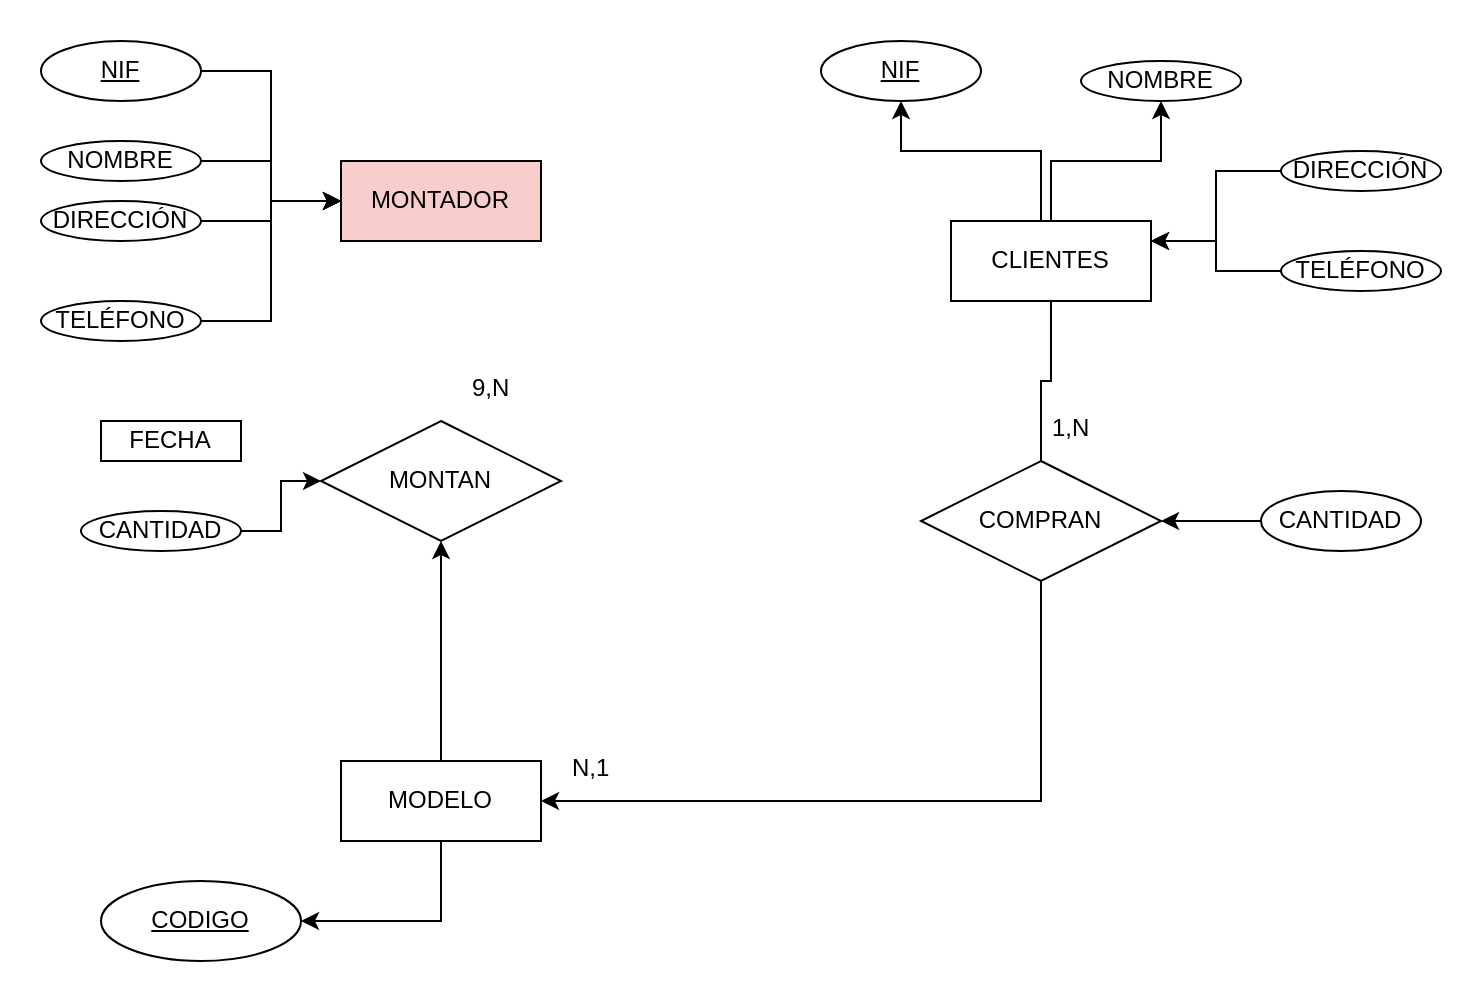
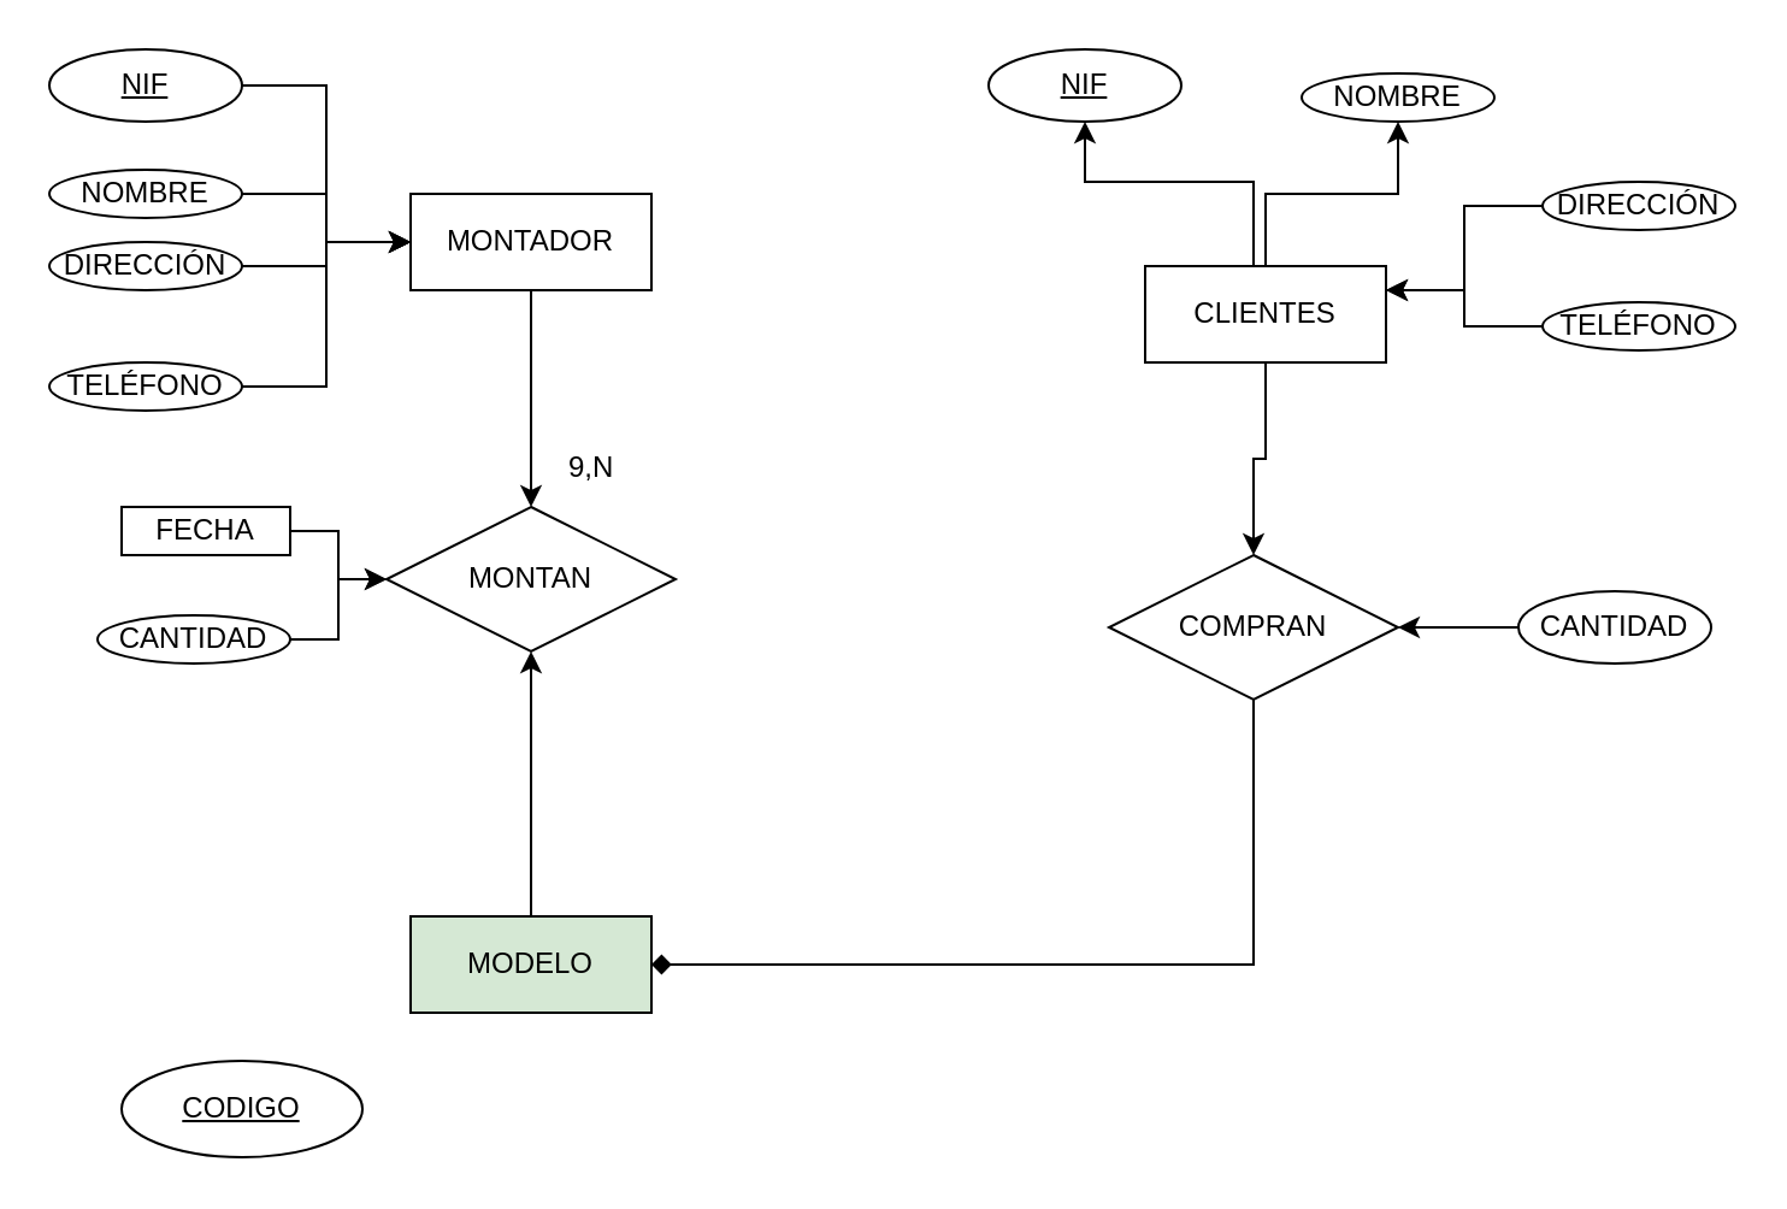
  <mxCell id="0" />
  <mxCell id="1" parent="0" />
- <mxCell id="2" style="edgeStyle=orthogonalEdgeStyle;rounded=0;orthogonalLoop=1;jettySize=auto;html=1;exitX=0.5;exitY=1;exitDx=0;exitDy=0;entryX=1;entryY=0.5;entryDx=0;entryDy=0;" edge="1" parent="1" source="4" target="11"><mxGeometry relative="1" as="geometry" /></mxCell>
  <mxCell id="3" style="edgeStyle=orthogonalEdgeStyle;rounded=0;orthogonalLoop=1;jettySize=auto;html=1;exitX=0.5;exitY=0;exitDx=0;exitDy=0;entryX=0.5;entryY=1;entryDx=0;entryDy=0;" edge="1" parent="1" source="4" target="32"><mxGeometry relative="1" as="geometry" /></mxCell>
- <mxCell id="4" value="MODELO" style="whiteSpace=wrap;html=1;align=center;" vertex="1" parent="1"><mxGeometry x="170" y="380" width="100" height="40" as="geometry" /></mxCell>
- <mxCell id="6" value="MONTADOR" style="whiteSpace=wrap;html=1;align=center;fillColor=#f8cecc;" vertex="1" parent="1"><mxGeometry x="170" y="80" width="100" height="40" as="geometry" /></mxCell>
- <mxCell id="7" style="edgeStyle=orthogonalEdgeStyle;rounded=0;orthogonalLoop=1;jettySize=auto;html=1;exitX=0.5;exitY=1;exitDx=0;exitDy=0;entryX=0.5;entryY=0;entryDx=0;entryDy=0;endArrow=none;" edge="1" parent="1" source="10" target="21"><mxGeometry relative="1" as="geometry" /></mxCell>
+ <mxCell id="4" value="MODELO" style="whiteSpace=wrap;html=1;align=center;fillColor=#d5e8d4;" vertex="1" parent="1"><mxGeometry x="170" y="380" width="100" height="40" as="geometry" /></mxCell>
+ <mxCell id="5" style="edgeStyle=orthogonalEdgeStyle;rounded=0;orthogonalLoop=1;jettySize=auto;html=1;exitX=0.5;exitY=1;exitDx=0;exitDy=0;entryX=0.5;entryY=0;entryDx=0;entryDy=0;" edge="1" parent="1" source="6" target="32"><mxGeometry relative="1" as="geometry" /></mxCell>
+ <mxCell id="6" value="MONTADOR" style="whiteSpace=wrap;html=1;align=center;" vertex="1" parent="1"><mxGeometry x="170" y="80" width="100" height="40" as="geometry" /></mxCell>
+ <mxCell id="7" style="edgeStyle=orthogonalEdgeStyle;rounded=0;orthogonalLoop=1;jettySize=auto;html=1;exitX=0.5;exitY=1;exitDx=0;exitDy=0;entryX=0.5;entryY=0;entryDx=0;entryDy=0;" edge="1" parent="1" source="10" target="21"><mxGeometry relative="1" as="geometry" /></mxCell>
  <mxCell id="8" style="edgeStyle=orthogonalEdgeStyle;rounded=0;orthogonalLoop=1;jettySize=auto;html=1;exitX=0.5;exitY=0;exitDx=0;exitDy=0;entryX=0.5;entryY=1;entryDx=0;entryDy=0;" edge="1" parent="1" source="10" target="22"><mxGeometry relative="1" as="geometry"><Array as="points"><mxPoint x="520" y="75" /><mxPoint x="450" y="75" /></Array></mxGeometry></mxCell>
  <mxCell id="9" style="edgeStyle=orthogonalEdgeStyle;rounded=0;orthogonalLoop=1;jettySize=auto;html=1;exitX=0.5;exitY=0;exitDx=0;exitDy=0;entryX=0.5;entryY=1;entryDx=0;entryDy=0;" edge="1" parent="1" source="10" target="23"><mxGeometry relative="1" as="geometry" /></mxCell>
  <mxCell id="10" value="CLIENTES" style="whiteSpace=wrap;html=1;align=center;" vertex="1" parent="1"><mxGeometry x="475" y="110" width="100" height="40" as="geometry" /></mxCell>
  <mxCell id="11" value="CODIGO" style="ellipse;whiteSpace=wrap;html=1;align=center;fontStyle=4;" vertex="1" parent="1"><mxGeometry x="50" y="440" width="100" height="40" as="geometry" /></mxCell>
  <mxCell id="12" style="edgeStyle=orthogonalEdgeStyle;rounded=0;orthogonalLoop=1;jettySize=auto;html=1;exitX=1;exitY=0.5;exitDx=0;exitDy=0;entryX=0;entryY=0.5;entryDx=0;entryDy=0;" edge="1" parent="1" source="13" target="6"><mxGeometry relative="1" as="geometry" /></mxCell>
  <mxCell id="13" value="NOMBRE" style="ellipse;whiteSpace=wrap;html=1;align=center;" vertex="1" parent="1"><mxGeometry x="20" y="70" width="80" height="20" as="geometry" /></mxCell>
  <mxCell id="14" style="edgeStyle=orthogonalEdgeStyle;rounded=0;orthogonalLoop=1;jettySize=auto;html=1;exitX=1;exitY=0.5;exitDx=0;exitDy=0;entryX=0;entryY=0.5;entryDx=0;entryDy=0;" edge="1" parent="1" source="15" target="6"><mxGeometry relative="1" as="geometry" /></mxCell>
  <mxCell id="15" value="NIF" style="ellipse;whiteSpace=wrap;html=1;align=center;fontStyle=4;" vertex="1" parent="1"><mxGeometry x="20" y="20" width="80" height="30" as="geometry" /></mxCell>
  <mxCell id="16" style="edgeStyle=orthogonalEdgeStyle;rounded=0;orthogonalLoop=1;jettySize=auto;html=1;exitX=1;exitY=0.5;exitDx=0;exitDy=0;entryX=0;entryY=0.5;entryDx=0;entryDy=0;" edge="1" parent="1" source="17" target="6"><mxGeometry relative="1" as="geometry" /></mxCell>
  <mxCell id="17" value="DIRECCIÓN" style="ellipse;whiteSpace=wrap;html=1;align=center;" vertex="1" parent="1"><mxGeometry x="20" y="100" width="80" height="20" as="geometry" /></mxCell>
  <mxCell id="18" style="edgeStyle=orthogonalEdgeStyle;rounded=0;orthogonalLoop=1;jettySize=auto;html=1;exitX=1;exitY=0.5;exitDx=0;exitDy=0;entryX=0;entryY=0.5;entryDx=0;entryDy=0;" edge="1" parent="1" source="19" target="6"><mxGeometry relative="1" as="geometry" /></mxCell>
  <mxCell id="19" value="TELÉFONO" style="ellipse;whiteSpace=wrap;html=1;align=center;" vertex="1" parent="1"><mxGeometry x="20" y="150" width="80" height="20" as="geometry" /></mxCell>
- <mxCell id="20" style="edgeStyle=orthogonalEdgeStyle;rounded=0;orthogonalLoop=1;jettySize=auto;html=1;exitX=0.5;exitY=1;exitDx=0;exitDy=0;entryX=1;entryY=0.5;entryDx=0;entryDy=0;" edge="1" parent="1" source="21" target="4"><mxGeometry relative="1" as="geometry" /></mxCell>
+ <mxCell id="20" style="edgeStyle=orthogonalEdgeStyle;rounded=0;orthogonalLoop=1;jettySize=auto;html=1;exitX=0.5;exitY=1;exitDx=0;exitDy=0;entryX=1;entryY=0.5;entryDx=0;entryDy=0;endArrow=diamond;" edge="1" parent="1" source="21" target="4"><mxGeometry relative="1" as="geometry" /></mxCell>
  <mxCell id="21" value="COMPRAN" style="shape=rhombus;perimeter=rhombusPerimeter;whiteSpace=wrap;html=1;align=center;" vertex="1" parent="1"><mxGeometry x="460" y="230" width="120" height="60" as="geometry" /></mxCell>
  <mxCell id="22" value="NIF" style="ellipse;whiteSpace=wrap;html=1;align=center;fontStyle=4;" vertex="1" parent="1"><mxGeometry x="410" y="20" width="80" height="30" as="geometry" /></mxCell>
  <mxCell id="23" value="NOMBRE" style="ellipse;whiteSpace=wrap;html=1;align=center;" vertex="1" parent="1"><mxGeometry x="540" y="30" width="80" height="20" as="geometry" /></mxCell>
  <mxCell id="24" style="edgeStyle=orthogonalEdgeStyle;rounded=0;orthogonalLoop=1;jettySize=auto;html=1;exitX=0;exitY=0.5;exitDx=0;exitDy=0;entryX=1;entryY=0.25;entryDx=0;entryDy=0;" edge="1" parent="1" source="25" target="10"><mxGeometry relative="1" as="geometry" /></mxCell>
  <mxCell id="25" value="DIRECCIÓN" style="ellipse;whiteSpace=wrap;html=1;align=center;" vertex="1" parent="1"><mxGeometry x="640" y="75" width="80" height="20" as="geometry" /></mxCell>
  <mxCell id="26" style="edgeStyle=orthogonalEdgeStyle;rounded=0;orthogonalLoop=1;jettySize=auto;html=1;exitX=0;exitY=0.5;exitDx=0;exitDy=0;entryX=1;entryY=0.25;entryDx=0;entryDy=0;" edge="1" parent="1" source="27" target="10"><mxGeometry relative="1" as="geometry" /></mxCell>
  <mxCell id="27" value="TELÉFONO" style="ellipse;whiteSpace=wrap;html=1;align=center;" vertex="1" parent="1"><mxGeometry x="640" y="125" width="80" height="20" as="geometry" /></mxCell>
- <mxCell id="28" value="1,N" style="text;strokeColor=none;fillColor=none;spacingLeft=4;spacingRight=4;overflow=hidden;rotatable=0;points=[[0,0.5],[1,0.5]];portConstraint=eastwest;fontSize=12;whiteSpace=wrap;html=1;" vertex="1" parent="1"><mxGeometry x="520" y="200" width="40" height="30" as="geometry" /></mxCell>
- <mxCell id="29" value="N,1" style="text;strokeColor=none;fillColor=none;spacingLeft=4;spacingRight=4;overflow=hidden;rotatable=0;points=[[0,0.5],[1,0.5]];portConstraint=eastwest;fontSize=12;whiteSpace=wrap;html=1;" vertex="1" parent="1"><mxGeometry x="280" y="370" width="40" height="30" as="geometry" /></mxCell>
  <mxCell id="30" style="edgeStyle=orthogonalEdgeStyle;rounded=0;orthogonalLoop=1;jettySize=auto;html=1;exitX=0;exitY=0.5;exitDx=0;exitDy=0;entryX=1;entryY=0.5;entryDx=0;entryDy=0;" edge="1" parent="1" source="31" target="21"><mxGeometry relative="1" as="geometry" /></mxCell>
  <mxCell id="31" value="CANTIDAD" style="ellipse;whiteSpace=wrap;html=1;align=center;" vertex="1" parent="1"><mxGeometry x="630" y="245" width="80" height="30" as="geometry" /></mxCell>
  <mxCell id="32" value="MONTAN" style="shape=rhombus;perimeter=rhombusPerimeter;whiteSpace=wrap;html=1;align=center;" vertex="1" parent="1"><mxGeometry x="160" y="210" width="120" height="60" as="geometry" /></mxCell>
  <mxCell id="33" value="9,N" style="text;strokeColor=none;fillColor=none;spacingLeft=4;spacingRight=4;overflow=hidden;rotatable=0;points=[[0,0.5],[1,0.5]];portConstraint=eastwest;fontSize=12;whiteSpace=wrap;html=1;" vertex="1" parent="1"><mxGeometry x="230" y="180" width="40" height="30" as="geometry" /></mxCell>
+ <mxCell id="34" style="edgeStyle=orthogonalEdgeStyle;rounded=0;orthogonalLoop=1;jettySize=auto;html=1;exitX=1;exitY=0.5;exitDx=0;exitDy=0;entryX=0;entryY=0.5;entryDx=0;entryDy=0;" edge="1" parent="1" source="35" target="32"><mxGeometry relative="1" as="geometry" /></mxCell>
  <mxCell id="35" value="FECHA" style="whiteSpace=wrap;html=1;align=center;rounded=0;" vertex="1" parent="1"><mxGeometry x="50" y="210" width="70" height="20" as="geometry" /></mxCell>
  <mxCell id="36" style="edgeStyle=orthogonalEdgeStyle;rounded=0;orthogonalLoop=1;jettySize=auto;html=1;exitX=1;exitY=0.5;exitDx=0;exitDy=0;entryX=0;entryY=0.5;entryDx=0;entryDy=0;" edge="1" parent="1" source="37" target="32"><mxGeometry relative="1" as="geometry" /></mxCell>
  <mxCell id="37" value="CANTIDAD" style="ellipse;whiteSpace=wrap;html=1;align=center;" vertex="1" parent="1"><mxGeometry x="40" y="255" width="80" height="20" as="geometry" /></mxCell>
